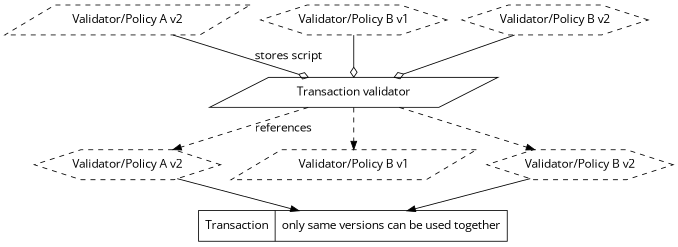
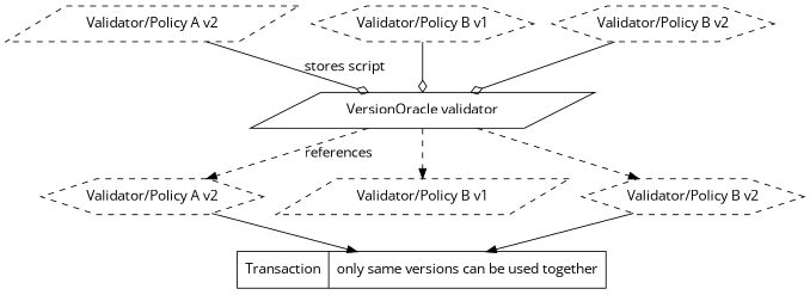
  strict digraph {
    splines=false
    fontname="Open Sans"
    node [shape=hexagon fontname="Open Sans" style=dashed]
    edge [fontname="Open Sans"]
-   n1 [label="Transaction validator" shape=parallelogram style=""]
+   n1 [label="VersionOracle validator" shape=parallelogram style=""]
    n2 [label="Validator/Policy A v2"]
    n3 [label="Validator/Policy B v1" shape=parallelogram]
    n4 [label="Validator/Policy B v2"]
    n5 [label="Validator/Policy A v2" shape=parallelogram]
    n6 [label="Validator/Policy B v1"]
    n7 [label="Validator/Policy B v2"]
    n8 [label="Transaction | only same versions can be used together" shap=diamond shape=record style=""]
    n1 -> n2 [label=references style=dashed]
    n1 -> n3 [style=dashed]
    n1 -> n4 [style=dashed]
    n2 -> n8
    n4 -> n8
    n5 -> n1 [arrowhead=ediamond label="stores script"]
    n6 -> n1 [arrowhead=ediamond]
    n7 -> n1 [arrowhead=ediamond]
  }
